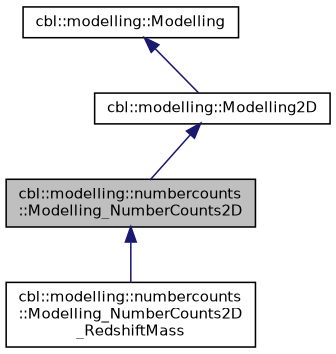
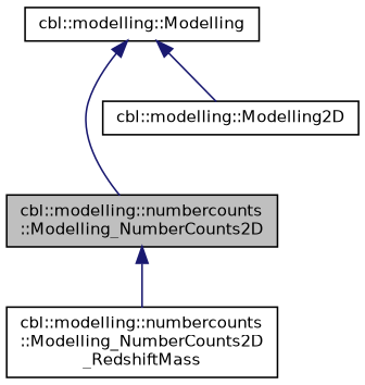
  digraph {
    node [color=black fillcolor=white fontname=Helvetica fontsize=10 shape=record style=filled]
    edge [color=midnightblue dir=back fontname=Helvetica fontsize=10 labelfontname=Helvetica labelfontsize=10 style=solid]
    n1 [fillcolor=grey75 fontcolor=black height=0.2 label="cbl::modelling::numbercounts\l::Modelling_NumberCounts2D" width=0.4]
    n2 [height=0.2 label="cbl::modelling::numbercounts\l::Modelling_NumberCounts2D\l_RedshiftMass" width=0.4]
    n3 [height=0.2 label="cbl::modelling::Modelling2D" width=0.4]
    n4 [height=0.2 label="cbl::modelling::Modelling" width=0.4]
    n1 -> n2
-   n3 -> n1
+   n4 -> n1
    n4 -> n3
  }
